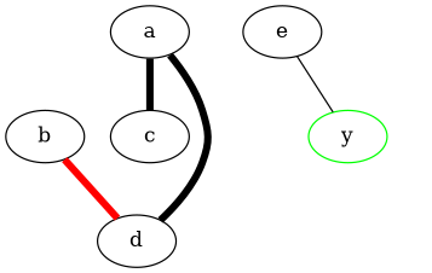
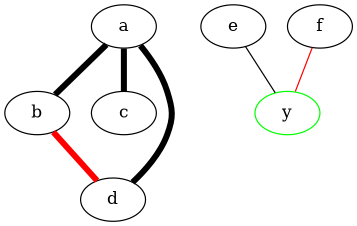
  graph {
    edge [penwidth=5]
    a
    b
    c
    d
    y [color=green]
    e
+   f
+   a -- b
    a -- c
    a -- d
    b -- d [color=red]
    e -- y [color=black penwidth=""]
+   f -- y [color=red penwidth=""]
  }
